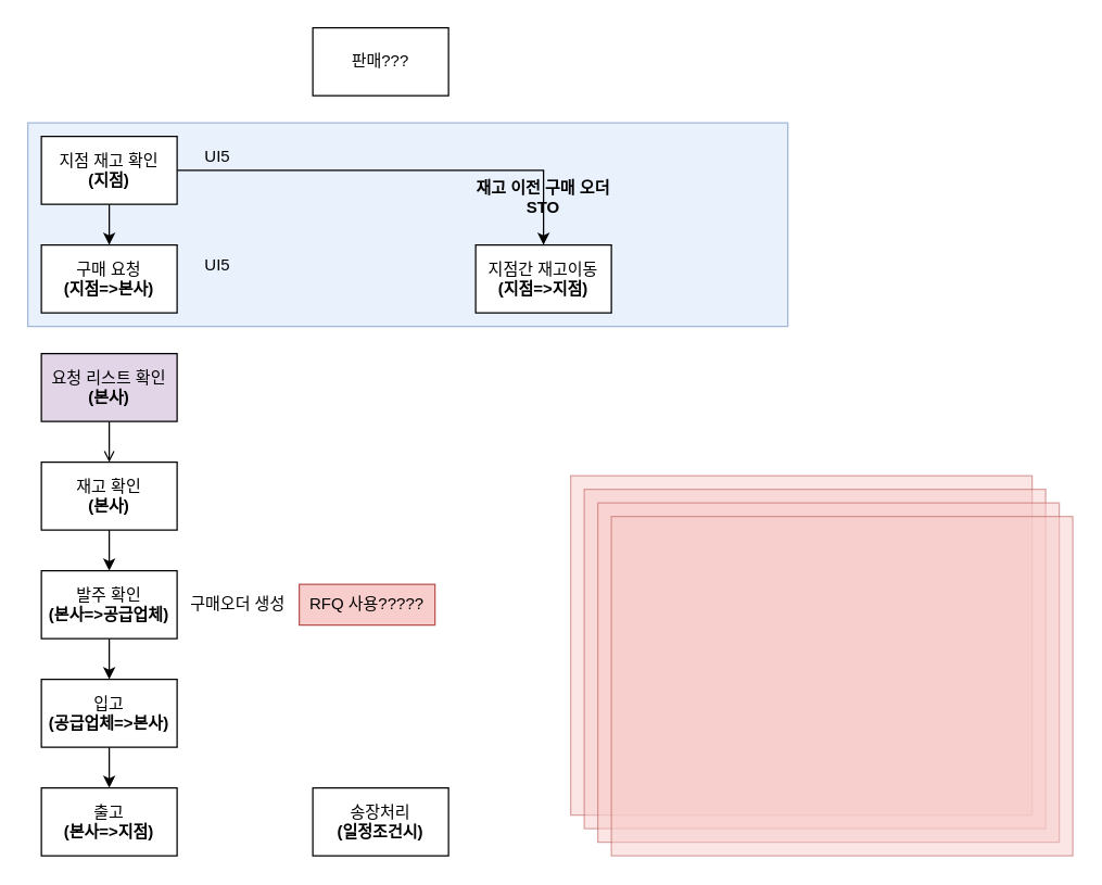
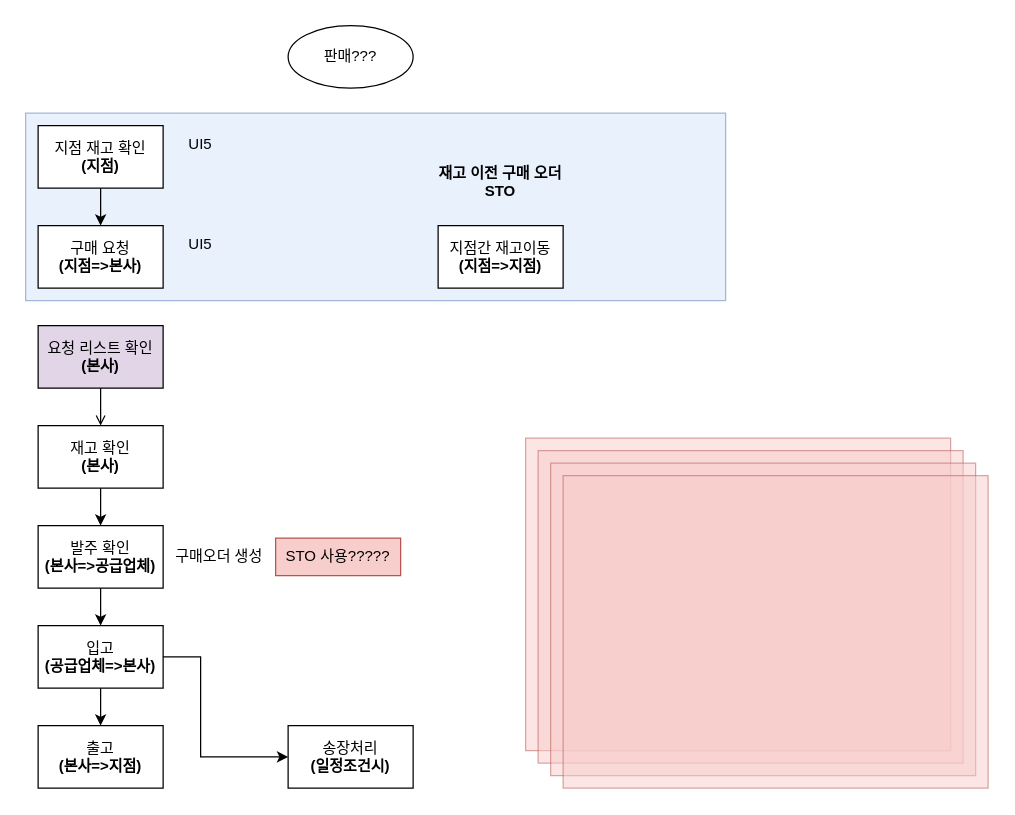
  <mxCell id="0" />
  <mxCell id="1" parent="0" />
  <mxCell id="2" value="" style="text;html=1;strokeColor=#6c8ebf;fillColor=#dae8fc;align=center;verticalAlign=middle;whiteSpace=wrap;rounded=0;opacity=60;" vertex="1" parent="1"><mxGeometry x="20" y="90" width="560" height="150" as="geometry" /></mxCell>
  <mxCell id="3" value="" style="text;html=1;strokeColor=#b85450;fillColor=#f8cecc;align=center;verticalAlign=middle;whiteSpace=wrap;rounded=0;opacity=50;" vertex="1" parent="1"><mxGeometry x="420" y="350" width="340" height="250" as="geometry" /></mxCell>
  <mxCell id="4" value="" style="text;html=1;strokeColor=#b85450;fillColor=#f8cecc;align=center;verticalAlign=middle;whiteSpace=wrap;rounded=0;opacity=50;" vertex="1" parent="1"><mxGeometry x="430" y="360" width="340" height="250" as="geometry" /></mxCell>
  <mxCell id="5" value="" style="text;html=1;strokeColor=#b85450;fillColor=#f8cecc;align=center;verticalAlign=middle;whiteSpace=wrap;rounded=0;opacity=50;" vertex="1" parent="1"><mxGeometry x="440" y="370" width="340" height="250" as="geometry" /></mxCell>
  <mxCell id="6" value="" style="text;html=1;strokeColor=#b85450;fillColor=#f8cecc;align=center;verticalAlign=middle;whiteSpace=wrap;rounded=0;opacity=50;" vertex="1" parent="1"><mxGeometry x="450" y="380" width="340" height="250" as="geometry" /></mxCell>
  <mxCell id="7" value="구매 요청&lt;br&gt;&lt;b&gt;(지점=&amp;gt;본사)&lt;/b&gt;" style="rounded=0;whiteSpace=wrap;html=1;" vertex="1" parent="1"><mxGeometry x="30" y="180" width="100" height="50" as="geometry" /></mxCell>
  <mxCell id="8" value="요청 리스트 확인&lt;br&gt;&lt;b&gt;(본사)&lt;/b&gt;" style="rounded=0;whiteSpace=wrap;html=1;fillColor=#e1d5e7;" vertex="1" parent="1"><mxGeometry x="30" y="260" width="100" height="50" as="geometry" /></mxCell>
  <mxCell id="9" value="재고 확인&lt;br&gt;&lt;b&gt;(본사)&lt;/b&gt;" style="rounded=0;whiteSpace=wrap;html=1;" vertex="1" parent="1"><mxGeometry x="30" y="340" width="100" height="50" as="geometry" /></mxCell>
  <mxCell id="10" value="" style="endArrow=open;html=1;rounded=0;exitX=0.5;exitY=1;exitDx=0;exitDy=0;entryX=0.5;entryY=0;entryDx=0;entryDy=0;" edge="1" parent="1" source="8" target="9"><mxGeometry width="50" height="50" relative="1" as="geometry"><mxPoint x="90" y="240" as="sourcePoint" /><mxPoint x="90" y="270" as="targetPoint" /><Array as="points" /></mxGeometry></mxCell>
  <mxCell id="11" value="발주 확인&lt;br&gt;&lt;b&gt;(본사=&amp;gt;공급업체)&lt;/b&gt;" style="rounded=0;whiteSpace=wrap;html=1;" vertex="1" parent="1"><mxGeometry x="30" y="420" width="100" height="50" as="geometry" /></mxCell>
  <mxCell id="12" value="" style="endArrow=classic;html=1;rounded=0;exitX=0.5;exitY=1;exitDx=0;exitDy=0;entryX=0.5;entryY=0;entryDx=0;entryDy=0;" edge="1" parent="1" target="11"><mxGeometry width="50" height="50" relative="1" as="geometry"><mxPoint x="80" y="390" as="sourcePoint" /><mxPoint x="90" y="350" as="targetPoint" /><Array as="points" /></mxGeometry></mxCell>
  <mxCell id="13" value="입고&lt;br&gt;&lt;b&gt;(공급업체=&amp;gt;본사)&lt;/b&gt;" style="rounded=0;whiteSpace=wrap;html=1;" vertex="1" parent="1"><mxGeometry x="30" y="500" width="100" height="50" as="geometry" /></mxCell>
  <mxCell id="14" value="" style="endArrow=classic;html=1;rounded=0;exitX=0.5;exitY=1;exitDx=0;exitDy=0;entryX=0.5;entryY=0;entryDx=0;entryDy=0;" edge="1" parent="1" target="13"><mxGeometry width="50" height="50" relative="1" as="geometry"><mxPoint x="80" y="470" as="sourcePoint" /><mxPoint x="90" y="430" as="targetPoint" /><Array as="points" /></mxGeometry></mxCell>
  <mxCell id="15" value="구매오더 생성" style="text;html=1;strokeColor=none;fillColor=none;align=center;verticalAlign=middle;whiteSpace=wrap;rounded=0;" vertex="1" parent="1"><mxGeometry x="130" y="420" width="90" height="50" as="geometry" /></mxCell>
- <mxCell id="16" value="RFQ 사용?????" style="text;html=1;strokeColor=#b85450;fillColor=#f8cecc;align=center;verticalAlign=middle;whiteSpace=wrap;rounded=0;" vertex="1" parent="1"><mxGeometry x="220" y="430" width="100" height="30" as="geometry" /></mxCell>
+ <mxCell id="16" value="STO 사용?????" style="text;html=1;strokeColor=#b85450;fillColor=#f8cecc;align=center;verticalAlign=middle;whiteSpace=wrap;rounded=0;" vertex="1" parent="1"><mxGeometry x="220" y="430" width="100" height="30" as="geometry" /></mxCell>
  <mxCell id="17" value="출고&lt;br&gt;&lt;b&gt;(본사=&amp;gt;지점)&lt;/b&gt;" style="rounded=0;whiteSpace=wrap;html=1;" vertex="1" parent="1"><mxGeometry x="30" y="580" width="100" height="50" as="geometry" /></mxCell>
  <mxCell id="18" value="" style="endArrow=classic;html=1;rounded=0;exitX=0.5;exitY=1;exitDx=0;exitDy=0;entryX=0.5;entryY=0;entryDx=0;entryDy=0;" edge="1" parent="1" target="17"><mxGeometry width="50" height="50" relative="1" as="geometry"><mxPoint x="80" y="550" as="sourcePoint" /><mxPoint x="90" y="510" as="targetPoint" /><Array as="points" /></mxGeometry></mxCell>
  <mxCell id="19" value="지점 재고 확인&lt;br&gt;&lt;b&gt;(지점)&lt;/b&gt;" style="rounded=0;whiteSpace=wrap;html=1;" vertex="1" parent="1"><mxGeometry x="30" y="100" width="100" height="50" as="geometry" /></mxCell>
  <mxCell id="20" value="" style="endArrow=classic;html=1;rounded=0;exitX=0.5;exitY=1;exitDx=0;exitDy=0;entryX=0.5;entryY=0;entryDx=0;entryDy=0;" edge="1" parent="1" source="19"><mxGeometry width="50" height="50" relative="1" as="geometry"><mxPoint x="390" y="320" as="sourcePoint" /><mxPoint x="80" y="180" as="targetPoint" /></mxGeometry></mxCell>
  <mxCell id="21" value="지점간 재고이동&lt;br&gt;&lt;b&gt;(지점=&amp;gt;지점)&lt;/b&gt;" style="rounded=0;whiteSpace=wrap;html=1;" vertex="1" parent="1"><mxGeometry x="350" y="180" width="100" height="50" as="geometry" /></mxCell>
- <mxCell id="22" value="" style="endArrow=classic;html=1;rounded=0;exitX=1;exitY=0.5;exitDx=0;exitDy=0;entryX=0.5;entryY=0;entryDx=0;entryDy=0;" edge="1" parent="1" source="19" target="21"><mxGeometry width="50" height="50" relative="1" as="geometry"><mxPoint x="220" y="150" as="sourcePoint" /><mxPoint x="220" y="180" as="targetPoint" /><Array as="points"><mxPoint x="400" y="125" /></Array></mxGeometry></mxCell>
  <mxCell id="23" value="송장처리&lt;br&gt;&lt;b&gt;(일정조건시)&lt;/b&gt;" style="rounded=0;whiteSpace=wrap;html=1;" vertex="1" parent="1"><mxGeometry x="230" y="580" width="100" height="50" as="geometry" /></mxCell>
- <mxCell id="25" value="판매???" style="rounded=0;whiteSpace=wrap;html=1;" vertex="1" parent="1"><mxGeometry x="230" y="20" width="100" height="50" as="geometry" /></mxCell>
+ <mxCell id="24" value="" style="endArrow=classic;html=1;rounded=0;exitX=1;exitY=0.5;exitDx=0;exitDy=0;entryX=0;entryY=0.5;entryDx=0;entryDy=0;" edge="1" parent="1" source="13" target="23"><mxGeometry width="50" height="50" relative="1" as="geometry"><mxPoint x="280" y="470" as="sourcePoint" /><mxPoint x="230" y="690" as="targetPoint" /><Array as="points"><mxPoint x="160" y="525" /><mxPoint x="160" y="605" /></Array></mxGeometry></mxCell>
+ <mxCell id="25" value="판매???" style="ellipse;whiteSpace=wrap;html=1;" vertex="1" parent="1"><mxGeometry x="230" y="20" width="100" height="50" as="geometry" /></mxCell>
  <mxCell id="26" value="&lt;b&gt;재고 이전 구매 오더&lt;br&gt;STO&lt;/b&gt;" style="text;html=1;strokeColor=none;fillColor=none;align=center;verticalAlign=middle;whiteSpace=wrap;rounded=0;" vertex="1" parent="1"><mxGeometry x="345" y="120" width="110" height="50" as="geometry" /></mxCell>
  <mxCell id="27" value="UI5" style="text;html=1;strokeColor=none;fillColor=none;align=center;verticalAlign=middle;whiteSpace=wrap;rounded=0;" vertex="1" parent="1"><mxGeometry x="130" y="100" width="60" height="30" as="geometry" /></mxCell>
  <mxCell id="28" value="UI5" style="text;html=1;strokeColor=none;fillColor=none;align=center;verticalAlign=middle;whiteSpace=wrap;rounded=0;" vertex="1" parent="1"><mxGeometry x="130" y="180" width="60" height="30" as="geometry" /></mxCell>
